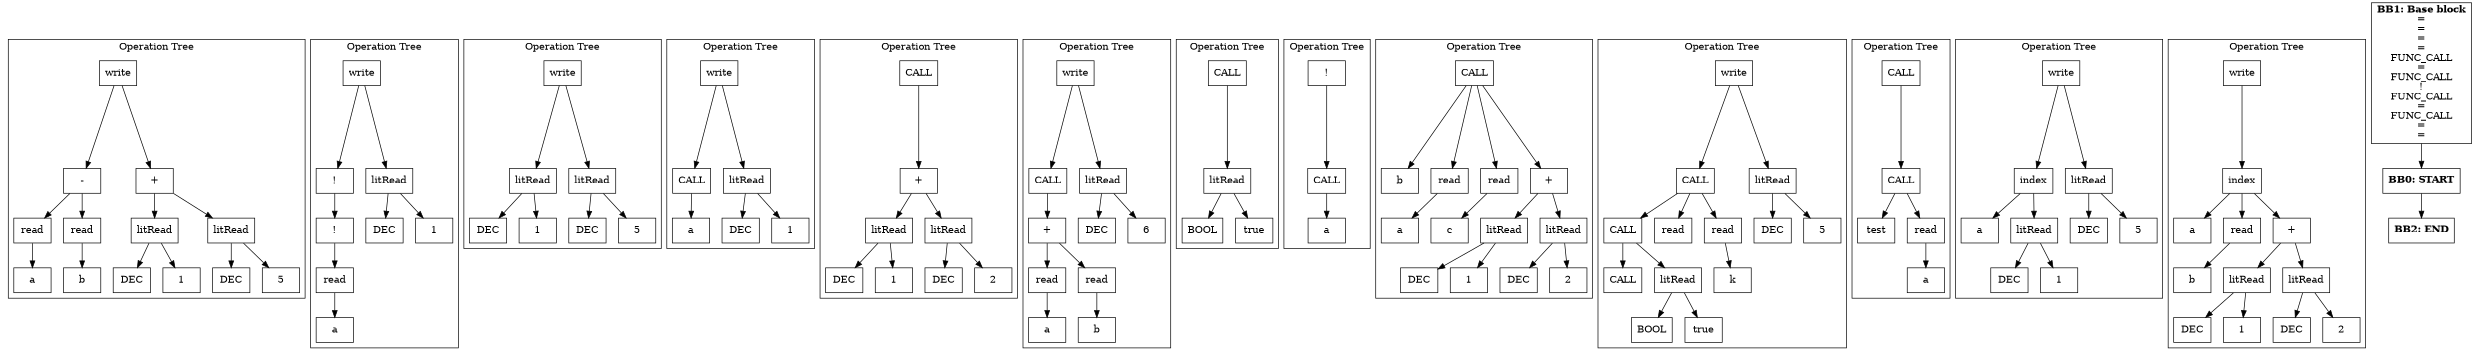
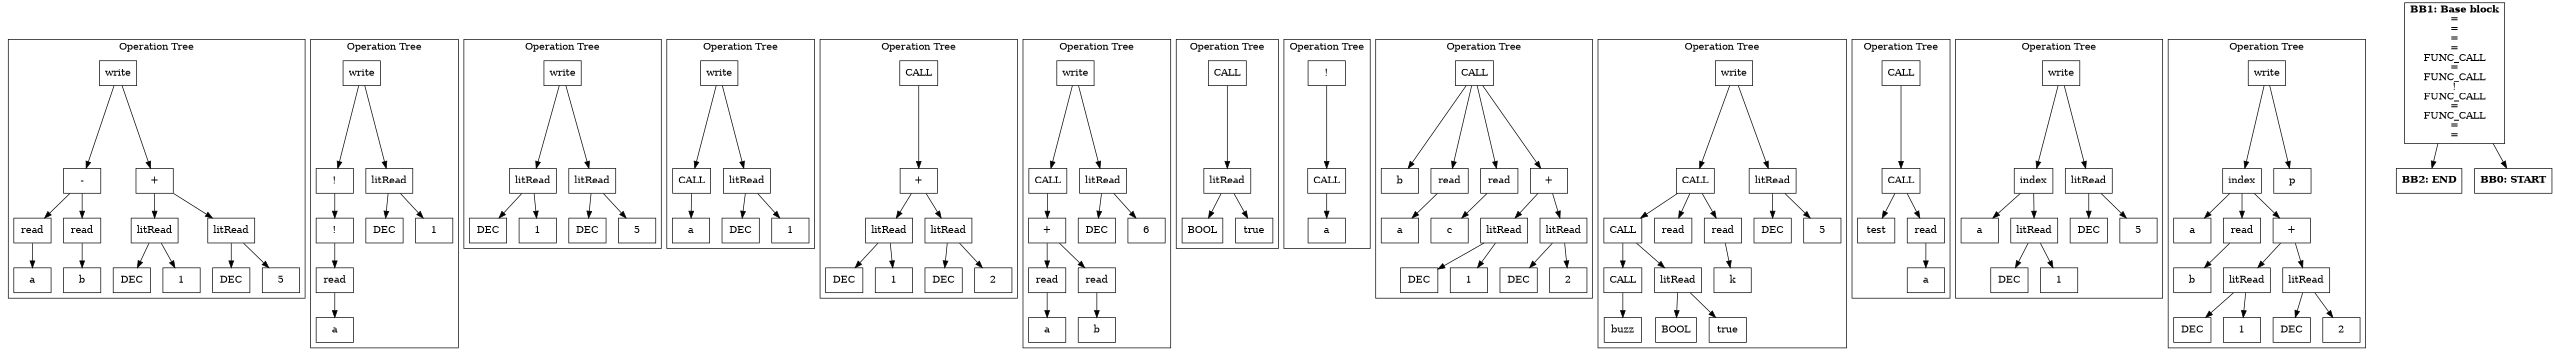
  digraph {
    splines=true
    node [shape=rectangle]
    n1 [label=write]
    n2 [label="-"]
    n3 [label="+"]
    n4 [label=read]
    n5 [label=read]
    n6 [label=a]
    n7 [label=b]
    n8 [label=litRead]
    n9 [label=litRead]
    n10 [label=DEC]
    n11 [label=1]
    n12 [label=DEC]
    n13 [label=5]
    n14 [label=write]
    n15 [label="!"]
    n16 [label=litRead]
    n17 [label="!"]
    n18 [label=read]
    n19 [label=a]
    n20 [label=DEC]
    n21 [label=1]
    n22 [label=write]
    n23 [label=litRead]
    n24 [label=litRead]
    n25 [label=DEC]
    n26 [label=1]
    n27 [label=DEC]
    n28 [label=5]
    n29 [label=write]
    n30 [label=CALL]
    n31 [label=litRead]
    n32 [label=a]
    n33 [label=DEC]
    n34 [label=1]
    n35 [label=CALL]
    n36 [label="+"]
    n37 [label=litRead]
    n38 [label=litRead]
    n39 [label=DEC]
    n40 [label=1]
    n41 [label=DEC]
    n42 [label=2]
    n43 [label=write]
    n44 [label=CALL]
    n45 [label=litRead]
    n46 [label="+"]
    n47 [label=read]
    n48 [label=read]
    n49 [label=a]
    n50 [label=b]
    n51 [label=DEC]
    n52 [label=6]
    n53 [label=CALL]
    n54 [label=litRead]
    n55 [label=BOOL]
    n56 [label=true]
    n57 [label="!"]
    n58 [label=CALL]
    n59 [label=a]
    n60 [label=CALL]
    n61 [label=b]
    n62 [label=read]
    n63 [label=read]
    n64 [label="+"]
    n65 [label=a]
    n66 [label=c]
    n67 [label=litRead]
    n68 [label=litRead]
    n69 [label=DEC]
    n70 [label=1]
    n71 [label=DEC]
    n72 [label=2]
    n73 [label=write]
    n74 [label=CALL]
    n75 [label=litRead]
    n76 [label=CALL]
    n77 [label=read]
    n78 [label=read]
    n79 [label=CALL]
    n80 [label=litRead]
+   n81 [label=buzz]
    n82 [label=BOOL]
    n83 [label=true]
    n84 [label=k]
    n85 [label=DEC]
    n86 [label=5]
    n87 [label=CALL]
    n88 [label=CALL]
    n89 [label=test]
    n90 [label=read]
    n91 [label=a]
    n92 [label=write]
    n93 [label=index]
    n94 [label=litRead]
    n95 [label=a]
    n96 [label=litRead]
    n97 [label=DEC]
    n98 [label=1]
    n99 [label=DEC]
    n100 [label=5]
    n101 [label=write]
    n102 [label=index]
+   n103 [label=p]
    n104 [label=a]
    n105 [label=read]
    n106 [label="+"]
    n107 [label=b]
    n108 [label=litRead]
    n109 [label=litRead]
    n110 [label=DEC]
    n111 [label=1]
    n112 [label=DEC]
    n113 [label=2]
    n114 [label=<<B>BB2: END</B><BR ALIGN="CENTER"/>>]
    n115 [label=<<B>BB1: Base block</B><BR ALIGN="CENTER"/>=<BR ALIGN="CENTER"/>=<BR ALIGN="CENTER"/>=<BR ALIGN="CENTER"/>=<BR ALIGN="CENTER"/>FUNC_CALL<BR ALIGN="CENTER"/>=<BR ALIGN="CENTER"/>FUNC_CALL<BR ALIGN="CENTER"/>!<BR ALIGN="CENTER"/>FUNC_CALL<BR ALIGN="CENTER"/>=<BR ALIGN="CENTER"/>FUNC_CALL<BR ALIGN="CENTER"/>=<BR ALIGN="CENTER"/>=<BR ALIGN="CENTER"/>>]
    n116 [label=<<B>BB0: START</B><BR ALIGN="CENTER"/>>]
    subgraph cluster_1 {
      label="Operation Tree"
      n1
      n2
      n3
      n4
      n5
      n6
      n7
      n8
      n9
      n10
      n11
      n12
      n13
    }
    subgraph cluster_2 {
      label="Operation Tree"
      n14
      n15
      n16
      n17
      n18
      n19
      n20
      n21
    }
    subgraph cluster_3 {
      label="Operation Tree"
      n22
      n23
      n24
      n25
      n26
      n27
      n28
    }
    subgraph cluster_4 {
      label="Operation Tree"
      n29
      n30
      n31
      n32
      n33
      n34
    }
    subgraph cluster_5 {
      label="Operation Tree"
      n35
      n36
      n37
      n38
      n39
      n40
      n41
      n42
    }
    subgraph cluster_6 {
      label="Operation Tree"
      n43
      n44
      n45
      n46
      n47
      n48
      n49
      n50
      n51
      n52
    }
    subgraph cluster_7 {
      label="Operation Tree"
      n53
      n54
      n55
      n56
    }
    subgraph cluster_8 {
      label="Operation Tree"
      n57
      n58
      n59
    }
    subgraph cluster_9 {
      label="Operation Tree"
      n60
      n61
      n62
      n63
      n64
      n65
      n66
      n67
      n68
      n69
      n70
      n71
      n72
    }
    subgraph cluster_10 {
      label="Operation Tree"
      n73
      n74
      n75
      n76
      n77
      n78
      n79
      n80
+     n81
      n82
      n83
      n84
      n85
      n86
    }
    subgraph cluster_11 {
      label="Operation Tree"
      n87
      n88
      n89
      n90
      n91
    }
    subgraph cluster_12 {
      label="Operation Tree"
      n92
      n93
      n94
      n95
      n96
      n97
      n98
      n99
      n100
    }
    subgraph cluster_13 {
      label="Operation Tree"
      n101
      n102
+     n103
      n104
      n105
      n106
      n107
      n108
      n109
      n110
      n111
      n112
      n113
    }
    n1 -> n2
    n1 -> n3
    n2 -> n4
    n2 -> n5
    n3 -> n8
    n3 -> n9
    n4 -> n6
    n5 -> n7
    n8 -> n10
    n8 -> n11
    n9 -> n12
    n9 -> n13
    n14 -> n15
    n14 -> n16
    n15 -> n17
    n16 -> n20
    n16 -> n21
    n17 -> n18
    n18 -> n19
    n22 -> n23
    n22 -> n24
    n23 -> n25
    n23 -> n26
    n24 -> n27
    n24 -> n28
    n29 -> n30
    n29 -> n31
    n30 -> n32
    n31 -> n33
    n31 -> n34
    n35 -> n36
    n36 -> n37
    n36 -> n38
    n37 -> n39
    n37 -> n40
    n38 -> n41
    n38 -> n42
    n43 -> n44
    n43 -> n45
    n44 -> n46
    n45 -> n51
    n45 -> n52
    n46 -> n47
    n46 -> n48
    n47 -> n49
    n48 -> n50
    n53 -> n54
    n54 -> n55
    n54 -> n56
    n57 -> n58
    n58 -> n59
    n60 -> n61
    n60 -> n62
    n60 -> n63
    n60 -> n64
    n62 -> n65
    n63 -> n66
    n64 -> n67
    n64 -> n68
    n67 -> n69
    n67 -> n70
    n68 -> n71
    n68 -> n72
    n73 -> n74
    n73 -> n75
    n74 -> n76
    n74 -> n77
    n74 -> n78
    n75 -> n85
    n75 -> n86
    n76 -> n79
    n76 -> n80
    n78 -> n84
+   n79 -> n81
    n80 -> n82
    n80 -> n83
    n87 -> n88
    n88 -> n89
    n88 -> n90
    n90 -> n91
    n92 -> n93
    n92 -> n94
    n93 -> n95
    n93 -> n96
    n94 -> n99
    n94 -> n100
    n96 -> n97
    n96 -> n98
    n101 -> n102
+   n101 -> n103
    n102 -> n104
    n102 -> n105
    n102 -> n106
    n105 -> n107
    n106 -> n108
    n106 -> n109
    n108 -> n110
    n108 -> n111
    n109 -> n112
    n109 -> n113
-   n116 -> n114
+   n115 -> n114
    n115 -> n116
  }
